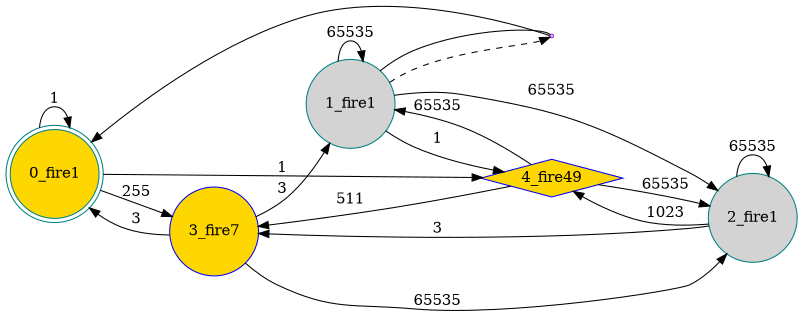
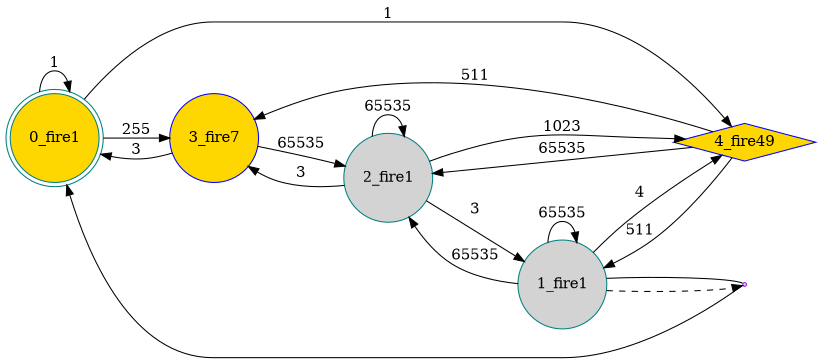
  digraph {
    rankdir=LR
    node [color=teal fillcolor=gold shape=circle style=filled]
    n1 [label="0_fire1" shape=doublecircle]
    n2 [color=blue label="3_fire7"]
    n3 [color=blue label="4_fire49" shape=diamond]
    n4 [fillcolor=lightgrey label="2_fire1"]
    n5 [fillcolor=lightgrey label="1_fire1"]
    8 [color=purple fillcolor=lightgrey shape=point]
    n1 -> n1 [label=1]
    n1 -> n2 [label=255]
    n1 -> n3 [label=1]
    n2 -> n1 [label=3]
    n2 -> n4 [label=65535]
    n3 -> n2 [label=511]
    n3 -> n4 [label=65535]
-   n3 -> n5 [label=65535]
+   n3 -> n5 [label=511]
    n4 -> n2 [label=3]
    n4 -> n3 [label=1023]
    n4 -> n4 [label=65535]
-   n2 -> n5 [label=3]
-   n5 -> n3 [label=1]
+   n4 -> n5 [label=3]
+   n5 -> n3 [label=4]
    n5 -> n4 [label=65535]
    n5 -> n5 [label=65535]
    n5 -> 8 [style=dashed]
    n5 -> 8 [dir=none]
    8 -> n1
  }
